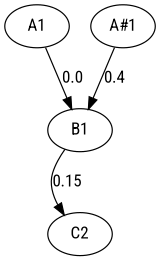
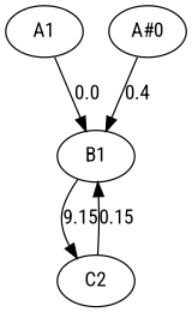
  strict digraph {
    fontname="Roboto Condensed"
    node [fontname="Roboto Condensed"]
    edge [fontname="Roboto Condensed" weight=0.15]
    A1
    B1
    C2
-   "A#1"
+   "A#1" [label="A#0"]
    A1 -> B1 [label=0.0 weight=0.3]
-   B1 -> C2 [label=0.15]
+   B1 -> C2 [label=9.15]
+   C2 -> B1 [label=0.15]
    "A#1" -> B1 [label=0.4 weight=0.45]
  }
